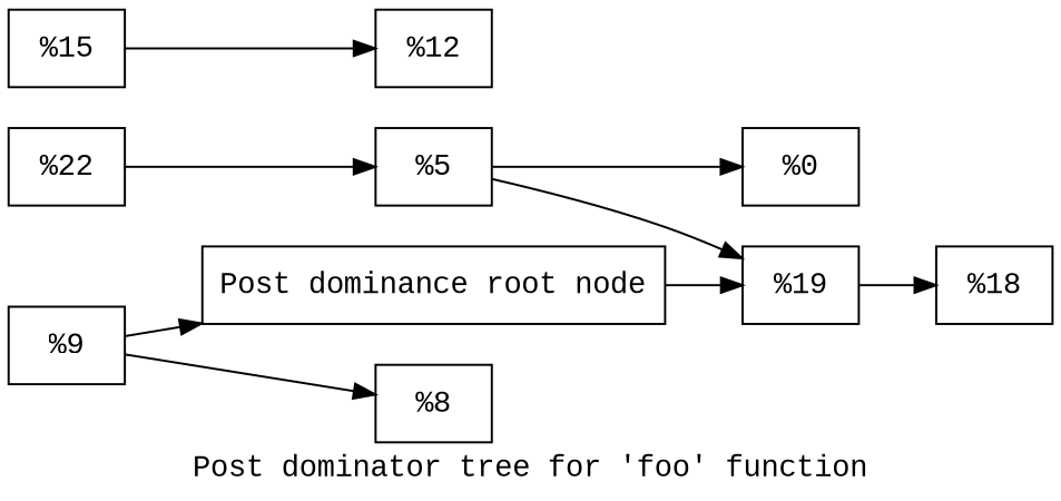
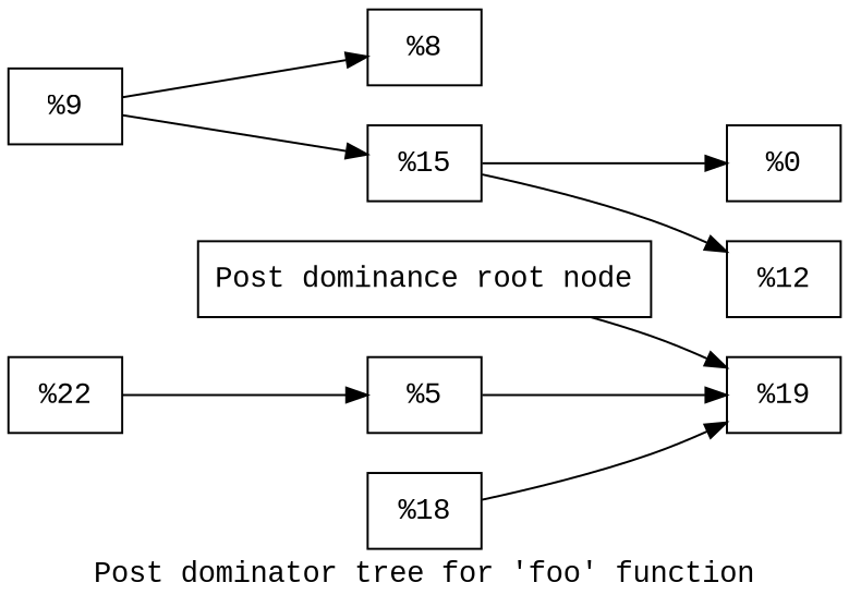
  digraph {
    fontname="Liberation Mono"
    label="Post dominator tree for 'foo' function"
    rankdir=LR
    node [fontname="Liberation Mono" shape=record]
    edge [fontname="Liberation Mono"]
    n1 [label="{Post dominance root node}"]
    n2 [label="{%19}"]
    n3 [label="{%22}"]
    n4 [label="{%5}"]
    n5 [label="{%0}"]
    n6 [label="{%18}"]
    n7 [label="{%9}"]
    n8 [label="{%8}"]
    n9 [label="{%15}"]
    n10 [label="{%12}"]
    n1 -> n2
-   n2 -> n6
+   n6 -> n2
    n3 -> n4
    n4 -> n2
-   n4 -> n5
+   n9 -> n5
    n7 -> n8
-   n7 -> n1
+   n7 -> n9
    n9 -> n10
  }
